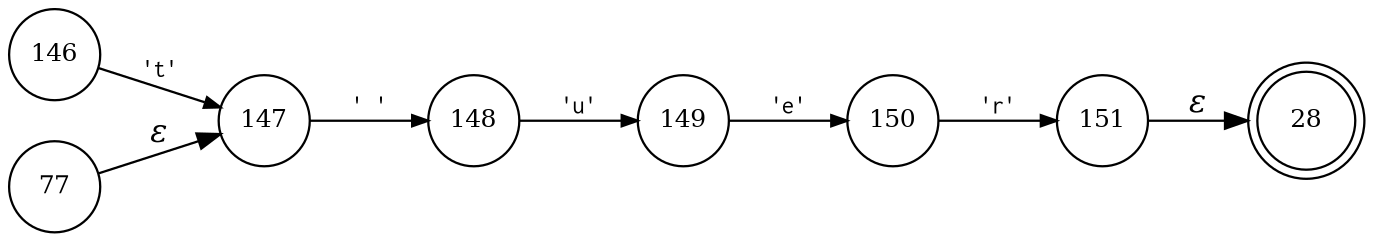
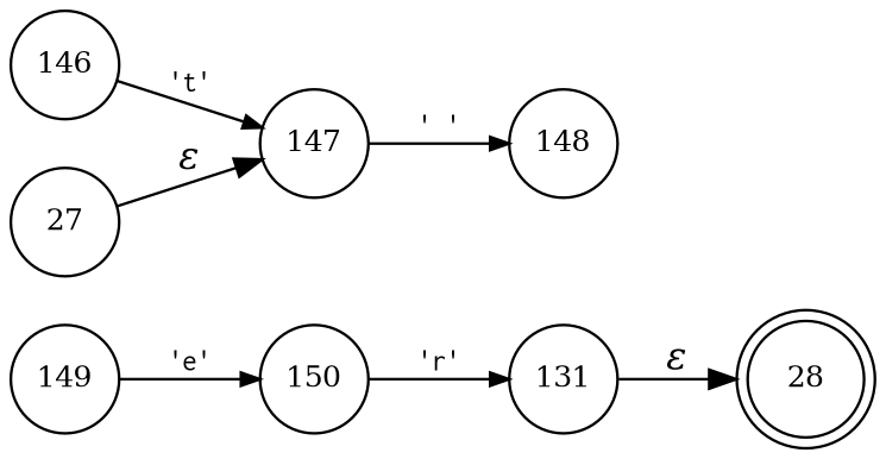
  digraph {
    rankdir=LR
    node [fixedsize=true fontsize=11 shape=circle peripheries=1]
    edge [arrowhead=normal arrowsize=.7 fontname=Courier fontsize=11]
    n1 [label=28 shape=doublecircle width=.6 peripheries=""]
    n2 [label=146 width=.55]
    n3 [label=147 width=.55]
    n4 [label=148 width=.55]
-   n5 [label=77 width=.55]
+   n5 [label=27 width=.55]
    n6 [label=149 width=.55]
    n7 [label=150 width=.55]
-   n8 [label=151 width=.55]
+   n8 [label=131 width=.55]
    n2 -> n3 [label="'t'"]
    n3 -> n4 [label="' '"]
-   n4 -> n6 [label="'u'"]
    n5 -> n3 [fontname="Times-Italic" label="&epsilon;" arrowhead="" arrowsize="" fontsize=""]
    n6 -> n7 [label="'e'"]
    n7 -> n8 [label="'r'"]
    n8 -> n1 [fontname="Times-Italic" label="&epsilon;" arrowhead="" arrowsize="" fontsize=""]
  }
